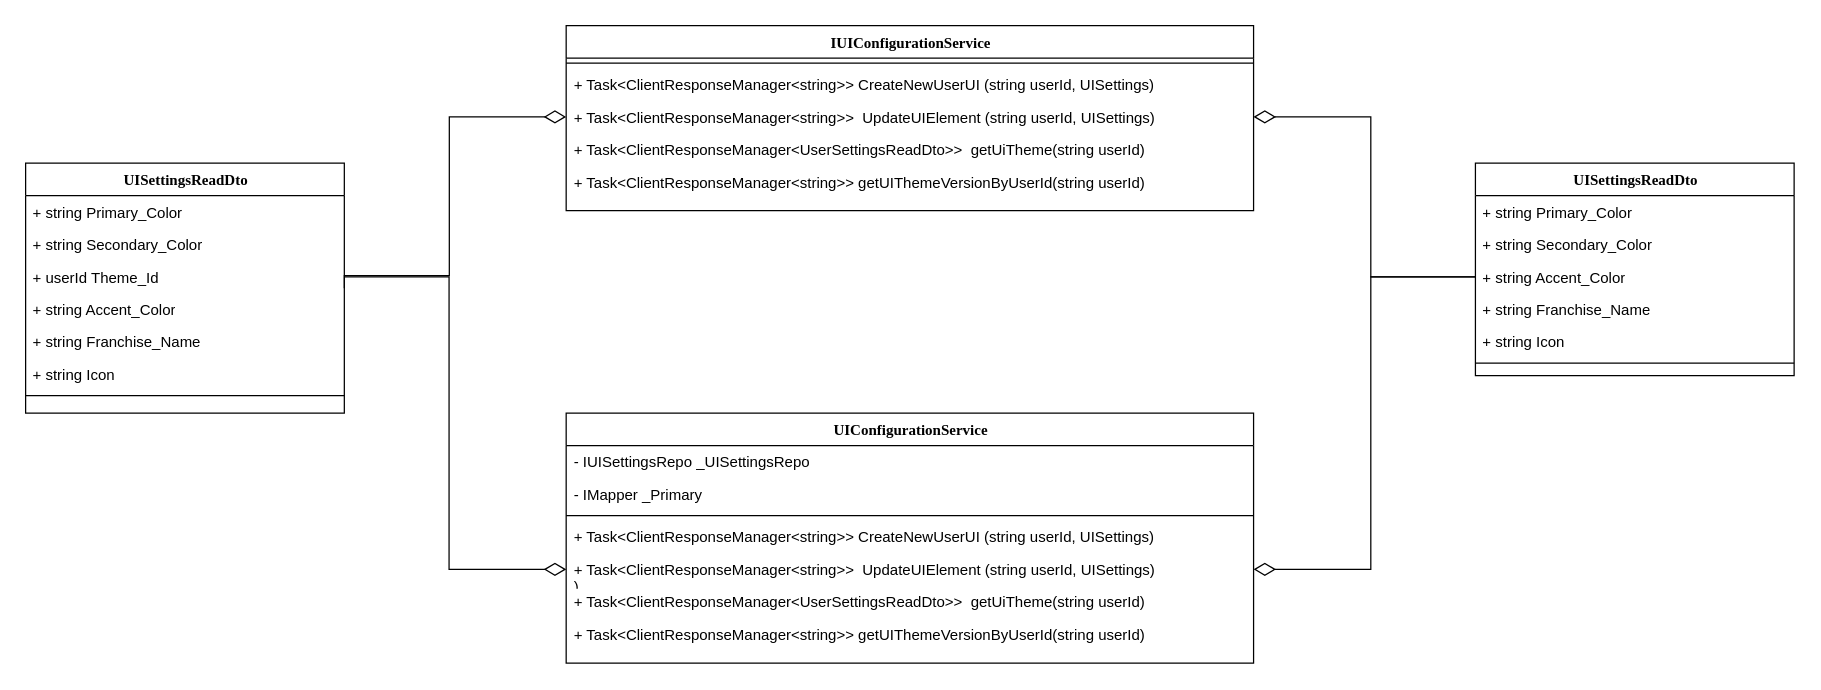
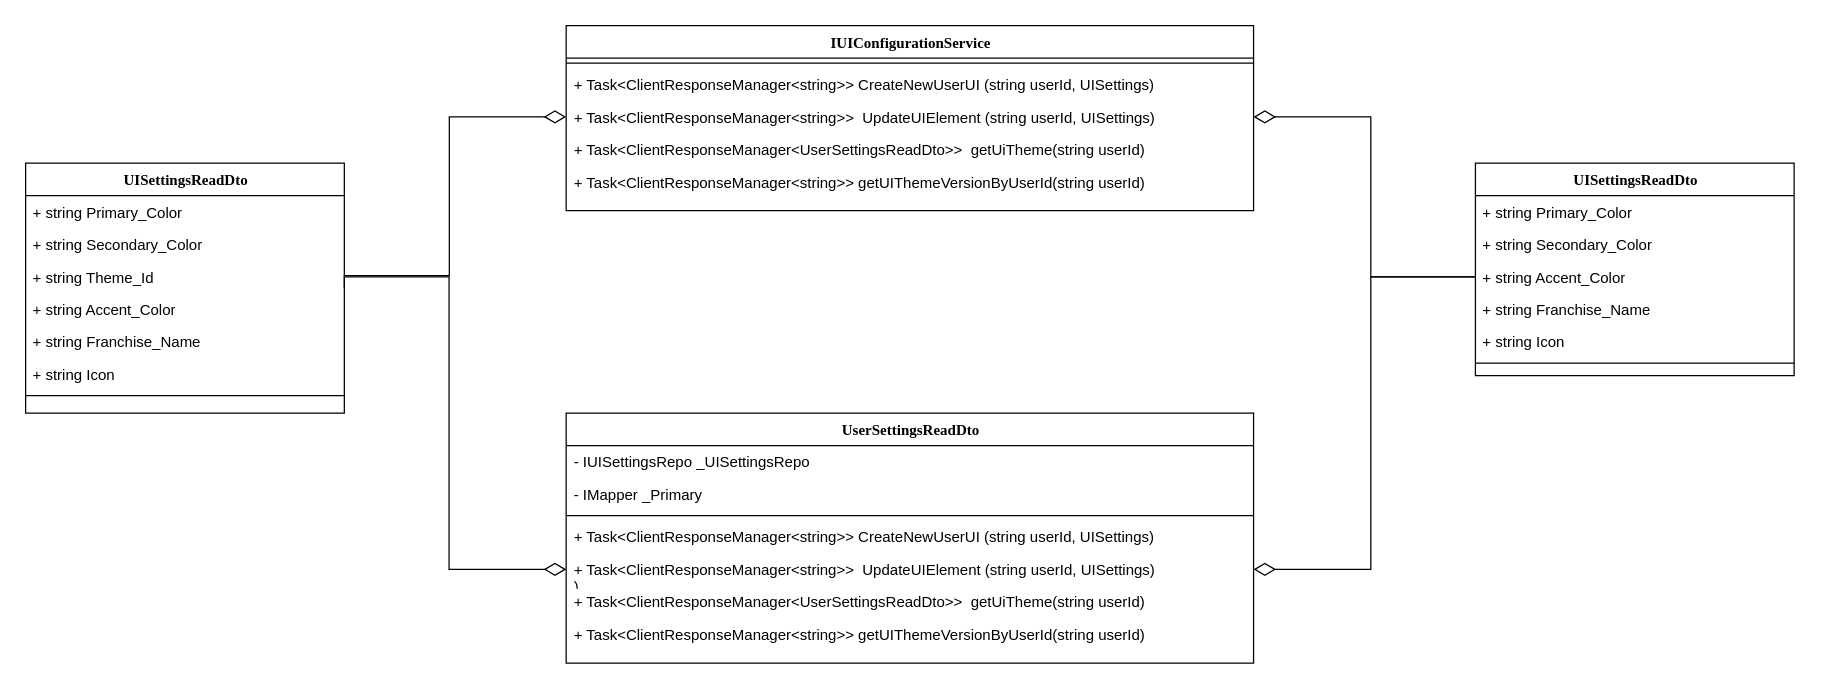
  <mxCell id="0" />
  <mxCell id="1" parent="0" />
  <mxCell id="2" value="IUIConfigurationService" style="swimlane;html=1;fontStyle=1;align=center;verticalAlign=top;childLayout=stackLayout;horizontal=1;startSize=26;horizontalStack=0;resizeParent=1;resizeLast=0;collapsible=1;marginBottom=0;swimlaneFillColor=#ffffff;rounded=0;shadow=0;comic=0;labelBackgroundColor=none;strokeWidth=1;fillColor=none;fontFamily=Verdana;fontSize=12" vertex="1" parent="1"><mxGeometry x="452.5" y="20" width="550" height="148" as="geometry" /></mxCell>
  <mxCell id="3" value="" style="line;html=1;strokeWidth=1;fillColor=none;align=left;verticalAlign=middle;spacingTop=-1;spacingLeft=3;spacingRight=3;rotatable=0;labelPosition=right;points=[];portConstraint=eastwest;" vertex="1" parent="2"><mxGeometry y="26" width="550" height="8" as="geometry" /></mxCell>
  <mxCell id="4" value="+ Task&amp;lt;ClientResponseManager&amp;lt;string&amp;gt;&amp;gt; CreateNewUserUI (string userId, UISettings)" style="text;html=1;strokeColor=none;fillColor=none;align=left;verticalAlign=top;spacingLeft=4;spacingRight=4;whiteSpace=wrap;overflow=hidden;rotatable=0;points=[[0,0.5],[1,0.5]];portConstraint=eastwest;" vertex="1" parent="2"><mxGeometry y="34" width="550" height="26" as="geometry" /></mxCell>
  <mxCell id="5" value="+ Task&amp;lt;ClientResponseManager&amp;lt;string&amp;gt;&amp;gt;&amp;nbsp; UpdateUIElement (string userId, UISettings)" style="text;html=1;strokeColor=none;fillColor=none;align=left;verticalAlign=top;spacingLeft=4;spacingRight=4;whiteSpace=wrap;overflow=hidden;rotatable=0;points=[[0,0.5],[1,0.5]];portConstraint=eastwest;" vertex="1" parent="2"><mxGeometry y="60" width="550" height="26" as="geometry" /></mxCell>
  <mxCell id="6" value="+ Task&amp;lt;ClientResponseManager&amp;lt;UserSettingsReadDto&amp;gt;&amp;gt;&amp;nbsp; getUiTheme(string userId)" style="text;html=1;strokeColor=none;fillColor=none;align=left;verticalAlign=top;spacingLeft=4;spacingRight=4;whiteSpace=wrap;overflow=hidden;rotatable=0;points=[[0,0.5],[1,0.5]];portConstraint=eastwest;" vertex="1" parent="2"><mxGeometry y="86" width="550" height="26" as="geometry" /></mxCell>
  <mxCell id="7" value="+ Task&amp;lt;ClientResponseManager&amp;lt;string&amp;gt;&amp;gt; getUIThemeVersionByUserId(string userId)" style="text;html=1;strokeColor=none;fillColor=none;align=left;verticalAlign=top;spacingLeft=4;spacingRight=4;whiteSpace=wrap;overflow=hidden;rotatable=0;points=[[0,0.5],[1,0.5]];portConstraint=eastwest;" vertex="1" parent="2"><mxGeometry y="112" width="550" height="36" as="geometry" /></mxCell>
- <mxCell id="8" value="UIConfigurationService" style="swimlane;html=1;fontStyle=1;align=center;verticalAlign=top;childLayout=stackLayout;horizontal=1;startSize=26;horizontalStack=0;resizeParent=1;resizeLast=0;collapsible=1;marginBottom=0;swimlaneFillColor=#ffffff;rounded=0;shadow=0;comic=0;labelBackgroundColor=none;strokeWidth=1;fillColor=none;fontFamily=Verdana;fontSize=12" vertex="1" parent="1"><mxGeometry x="452.5" y="330" width="550" height="200" as="geometry" /></mxCell>
+ <mxCell id="8" value="UserSettingsReadDto" style="swimlane;html=1;fontStyle=1;align=center;verticalAlign=top;childLayout=stackLayout;horizontal=1;startSize=26;horizontalStack=0;resizeParent=1;resizeLast=0;collapsible=1;marginBottom=0;swimlaneFillColor=#ffffff;rounded=0;shadow=0;comic=0;labelBackgroundColor=none;strokeWidth=1;fillColor=none;fontFamily=Verdana;fontSize=12" vertex="1" parent="1"><mxGeometry x="452.5" y="330" width="550" height="200" as="geometry" /></mxCell>
  <mxCell id="9" value="- IUISettingsRepo _UISettingsRepo" style="text;html=1;strokeColor=none;fillColor=none;align=left;verticalAlign=top;spacingLeft=4;spacingRight=4;whiteSpace=wrap;overflow=hidden;rotatable=0;points=[[0,0.5],[1,0.5]];portConstraint=eastwest;" vertex="1" parent="8"><mxGeometry y="26" width="550" height="26" as="geometry" /></mxCell>
  <mxCell id="10" value="- IMapper _Primary" style="text;html=1;strokeColor=none;fillColor=none;align=left;verticalAlign=top;spacingLeft=4;spacingRight=4;whiteSpace=wrap;overflow=hidden;rotatable=0;points=[[0,0.5],[1,0.5]];portConstraint=eastwest;" vertex="1" parent="8"><mxGeometry y="52" width="550" height="26" as="geometry" /></mxCell>
  <mxCell id="11" value="" style="line;html=1;strokeWidth=1;fillColor=none;align=left;verticalAlign=middle;spacingTop=-1;spacingLeft=3;spacingRight=3;rotatable=0;labelPosition=right;points=[];portConstraint=eastwest;" vertex="1" parent="8"><mxGeometry y="78" width="550" height="8" as="geometry" /></mxCell>
  <mxCell id="12" value="+ Task&amp;lt;ClientResponseManager&amp;lt;string&amp;gt;&amp;gt; CreateNewUserUI (string userId, UISettings)" style="text;html=1;strokeColor=none;fillColor=none;align=left;verticalAlign=top;spacingLeft=4;spacingRight=4;whiteSpace=wrap;overflow=hidden;rotatable=0;points=[[0,0.5],[1,0.5]];portConstraint=eastwest;" vertex="1" parent="8"><mxGeometry y="86" width="550" height="26" as="geometry" /></mxCell>
  <mxCell id="13" value="+ Task&amp;lt;ClientResponseManager&amp;lt;string&amp;gt;&amp;gt;&amp;nbsp; UpdateUIElement (string userId, UISettings)&lt;br&gt;)" style="text;html=1;strokeColor=none;fillColor=none;align=left;verticalAlign=top;spacingLeft=4;spacingRight=4;whiteSpace=wrap;overflow=hidden;rotatable=0;points=[[0,0.5],[1,0.5]];portConstraint=eastwest;" vertex="1" parent="8"><mxGeometry y="112" width="550" height="26" as="geometry" /></mxCell>
  <mxCell id="14" value="+ Task&amp;lt;ClientResponseManager&amp;lt;UserSettingsReadDto&amp;gt;&amp;gt;&amp;nbsp; getUiTheme(string userId)" style="text;html=1;strokeColor=none;fillColor=none;align=left;verticalAlign=top;spacingLeft=4;spacingRight=4;whiteSpace=wrap;overflow=hidden;rotatable=0;points=[[0,0.5],[1,0.5]];portConstraint=eastwest;" vertex="1" parent="8"><mxGeometry y="138" width="550" height="26" as="geometry" /></mxCell>
  <mxCell id="15" value="+ Task&amp;lt;ClientResponseManager&amp;lt;string&amp;gt;&amp;gt; getUIThemeVersionByUserId(string userId)" style="text;html=1;strokeColor=none;fillColor=none;align=left;verticalAlign=top;spacingLeft=4;spacingRight=4;whiteSpace=wrap;overflow=hidden;rotatable=0;points=[[0,0.5],[1,0.5]];portConstraint=eastwest;" vertex="1" parent="8"><mxGeometry y="164" width="550" height="36" as="geometry" /></mxCell>
  <mxCell id="16" value="UISettingsReadDto" style="swimlane;html=1;fontStyle=1;align=center;verticalAlign=top;childLayout=stackLayout;horizontal=1;startSize=26;horizontalStack=0;resizeParent=1;resizeLast=0;collapsible=1;marginBottom=0;swimlaneFillColor=#ffffff;rounded=0;shadow=0;comic=0;labelBackgroundColor=none;strokeWidth=1;fillColor=none;fontFamily=Verdana;fontSize=12" vertex="1" parent="1"><mxGeometry x="1180" y="130" width="255" height="170" as="geometry" /></mxCell>
  <mxCell id="17" value="+ string Primary_Color" style="text;html=1;strokeColor=none;fillColor=none;align=left;verticalAlign=top;spacingLeft=4;spacingRight=4;whiteSpace=wrap;overflow=hidden;rotatable=0;points=[[0,0.5],[1,0.5]];portConstraint=eastwest;" vertex="1" parent="16"><mxGeometry y="26" width="255" height="26" as="geometry" /></mxCell>
  <mxCell id="18" value="+ string Secondary_Color" style="text;html=1;strokeColor=none;fillColor=none;align=left;verticalAlign=top;spacingLeft=4;spacingRight=4;whiteSpace=wrap;overflow=hidden;rotatable=0;points=[[0,0.5],[1,0.5]];portConstraint=eastwest;" vertex="1" parent="16"><mxGeometry y="52" width="255" height="26" as="geometry" /></mxCell>
  <mxCell id="19" value="+ string Accent_Color" style="text;html=1;strokeColor=none;fillColor=none;align=left;verticalAlign=top;spacingLeft=4;spacingRight=4;whiteSpace=wrap;overflow=hidden;rotatable=0;points=[[0,0.5],[1,0.5]];portConstraint=eastwest;" vertex="1" parent="16"><mxGeometry y="78" width="255" height="26" as="geometry" /></mxCell>
  <mxCell id="20" value="+ string Franchise_Name" style="text;html=1;strokeColor=none;fillColor=none;align=left;verticalAlign=top;spacingLeft=4;spacingRight=4;whiteSpace=wrap;overflow=hidden;rotatable=0;points=[[0,0.5],[1,0.5]];portConstraint=eastwest;" vertex="1" parent="16"><mxGeometry y="104" width="255" height="26" as="geometry" /></mxCell>
  <mxCell id="21" value="+ string Icon" style="text;html=1;strokeColor=none;fillColor=none;align=left;verticalAlign=top;spacingLeft=4;spacingRight=4;whiteSpace=wrap;overflow=hidden;rotatable=0;points=[[0,0.5],[1,0.5]];portConstraint=eastwest;" vertex="1" parent="16"><mxGeometry y="130" width="255" height="26" as="geometry" /></mxCell>
  <mxCell id="22" value="" style="line;html=1;strokeWidth=1;fillColor=none;align=left;verticalAlign=middle;spacingTop=-1;spacingLeft=3;spacingRight=3;rotatable=0;labelPosition=right;points=[];portConstraint=eastwest;" vertex="1" parent="16"><mxGeometry y="156" width="255" height="8" as="geometry" /></mxCell>
  <mxCell id="23" value="UISettingsReadDto" style="swimlane;html=1;fontStyle=1;align=center;verticalAlign=top;childLayout=stackLayout;horizontal=1;startSize=26;horizontalStack=0;resizeParent=1;resizeLast=0;collapsible=1;marginBottom=0;swimlaneFillColor=#ffffff;rounded=0;shadow=0;comic=0;labelBackgroundColor=none;strokeWidth=1;fillColor=none;fontFamily=Verdana;fontSize=12" vertex="1" parent="1"><mxGeometry x="20" y="130" width="255" height="200" as="geometry" /></mxCell>
  <mxCell id="24" value="+ string Primary_Color" style="text;html=1;strokeColor=none;fillColor=none;align=left;verticalAlign=top;spacingLeft=4;spacingRight=4;whiteSpace=wrap;overflow=hidden;rotatable=0;points=[[0,0.5],[1,0.5]];portConstraint=eastwest;" vertex="1" parent="23"><mxGeometry y="26" width="255" height="26" as="geometry" /></mxCell>
  <mxCell id="25" value="+ string Secondary_Color" style="text;html=1;strokeColor=none;fillColor=none;align=left;verticalAlign=top;spacingLeft=4;spacingRight=4;whiteSpace=wrap;overflow=hidden;rotatable=0;points=[[0,0.5],[1,0.5]];portConstraint=eastwest;" vertex="1" parent="23"><mxGeometry y="52" width="255" height="26" as="geometry" /></mxCell>
- <mxCell id="26" value="+ userId Theme_Id" style="text;html=1;strokeColor=none;fillColor=none;align=left;verticalAlign=top;spacingLeft=4;spacingRight=4;whiteSpace=wrap;overflow=hidden;rotatable=0;points=[[0,0.5],[1,0.5]];portConstraint=eastwest;" vertex="1" parent="23"><mxGeometry y="78" width="255" height="26" as="geometry" /></mxCell>
+ <mxCell id="26" value="+ string Theme_Id" style="text;html=1;strokeColor=none;fillColor=none;align=left;verticalAlign=top;spacingLeft=4;spacingRight=4;whiteSpace=wrap;overflow=hidden;rotatable=0;points=[[0,0.5],[1,0.5]];portConstraint=eastwest;" vertex="1" parent="23"><mxGeometry y="78" width="255" height="26" as="geometry" /></mxCell>
  <mxCell id="27" value="+ string Accent_Color" style="text;html=1;strokeColor=none;fillColor=none;align=left;verticalAlign=top;spacingLeft=4;spacingRight=4;whiteSpace=wrap;overflow=hidden;rotatable=0;points=[[0,0.5],[1,0.5]];portConstraint=eastwest;" vertex="1" parent="23"><mxGeometry y="104" width="255" height="26" as="geometry" /></mxCell>
  <mxCell id="28" value="+ string Franchise_Name" style="text;html=1;strokeColor=none;fillColor=none;align=left;verticalAlign=top;spacingLeft=4;spacingRight=4;whiteSpace=wrap;overflow=hidden;rotatable=0;points=[[0,0.5],[1,0.5]];portConstraint=eastwest;" vertex="1" parent="23"><mxGeometry y="130" width="255" height="26" as="geometry" /></mxCell>
  <mxCell id="29" value="+ string Icon" style="text;html=1;strokeColor=none;fillColor=none;align=left;verticalAlign=top;spacingLeft=4;spacingRight=4;whiteSpace=wrap;overflow=hidden;rotatable=0;points=[[0,0.5],[1,0.5]];portConstraint=eastwest;" vertex="1" parent="23"><mxGeometry y="156" width="255" height="26" as="geometry" /></mxCell>
  <mxCell id="30" value="" style="line;html=1;strokeWidth=1;fillColor=none;align=left;verticalAlign=middle;spacingTop=-1;spacingLeft=3;spacingRight=3;rotatable=0;labelPosition=right;points=[];portConstraint=eastwest;" vertex="1" parent="23"><mxGeometry y="182" width="255" height="8" as="geometry" /></mxCell>
  <mxCell id="31" style="edgeStyle=orthogonalEdgeStyle;rounded=0;orthogonalLoop=1;jettySize=auto;html=1;entryX=0;entryY=0.5;entryDx=0;entryDy=0;endArrow=diamondThin;endFill=0;endSize=15;" edge="1" parent="1" target="5"><mxGeometry relative="1" as="geometry"><mxPoint x="275" y="230" as="sourcePoint" /><Array as="points"><mxPoint x="275" y="220" /><mxPoint x="359" y="220" /><mxPoint x="359" y="93" /></Array></mxGeometry></mxCell>
  <mxCell id="32" style="edgeStyle=orthogonalEdgeStyle;rounded=0;orthogonalLoop=1;jettySize=auto;html=1;exitX=0;exitY=0.5;exitDx=0;exitDy=0;entryX=1;entryY=0.5;entryDx=0;entryDy=0;startArrow=none;startFill=0;startSize=15;sourcePerimeterSpacing=9;endArrow=diamondThin;endFill=0;endSize=15;targetPerimeterSpacing=20;" edge="1" parent="1" source="19" target="5"><mxGeometry relative="1" as="geometry" /></mxCell>
  <mxCell id="33" style="edgeStyle=orthogonalEdgeStyle;rounded=0;orthogonalLoop=1;jettySize=auto;html=1;exitX=0;exitY=0.5;exitDx=0;exitDy=0;entryX=1;entryY=0.5;entryDx=0;entryDy=0;startArrow=none;startFill=0;startSize=15;sourcePerimeterSpacing=9;endArrow=diamondThin;endFill=0;endSize=15;targetPerimeterSpacing=20;" edge="1" parent="1" source="19" target="13"><mxGeometry relative="1" as="geometry" /></mxCell>
  <mxCell id="34" style="edgeStyle=orthogonalEdgeStyle;rounded=0;orthogonalLoop=1;jettySize=auto;html=1;exitX=1;exitY=0.5;exitDx=0;exitDy=0;entryX=0;entryY=0.5;entryDx=0;entryDy=0;startArrow=none;startFill=0;startSize=15;sourcePerimeterSpacing=9;endArrow=diamondThin;endFill=0;endSize=15;targetPerimeterSpacing=20;" edge="1" parent="1" source="26" target="13"><mxGeometry relative="1" as="geometry" /></mxCell>
